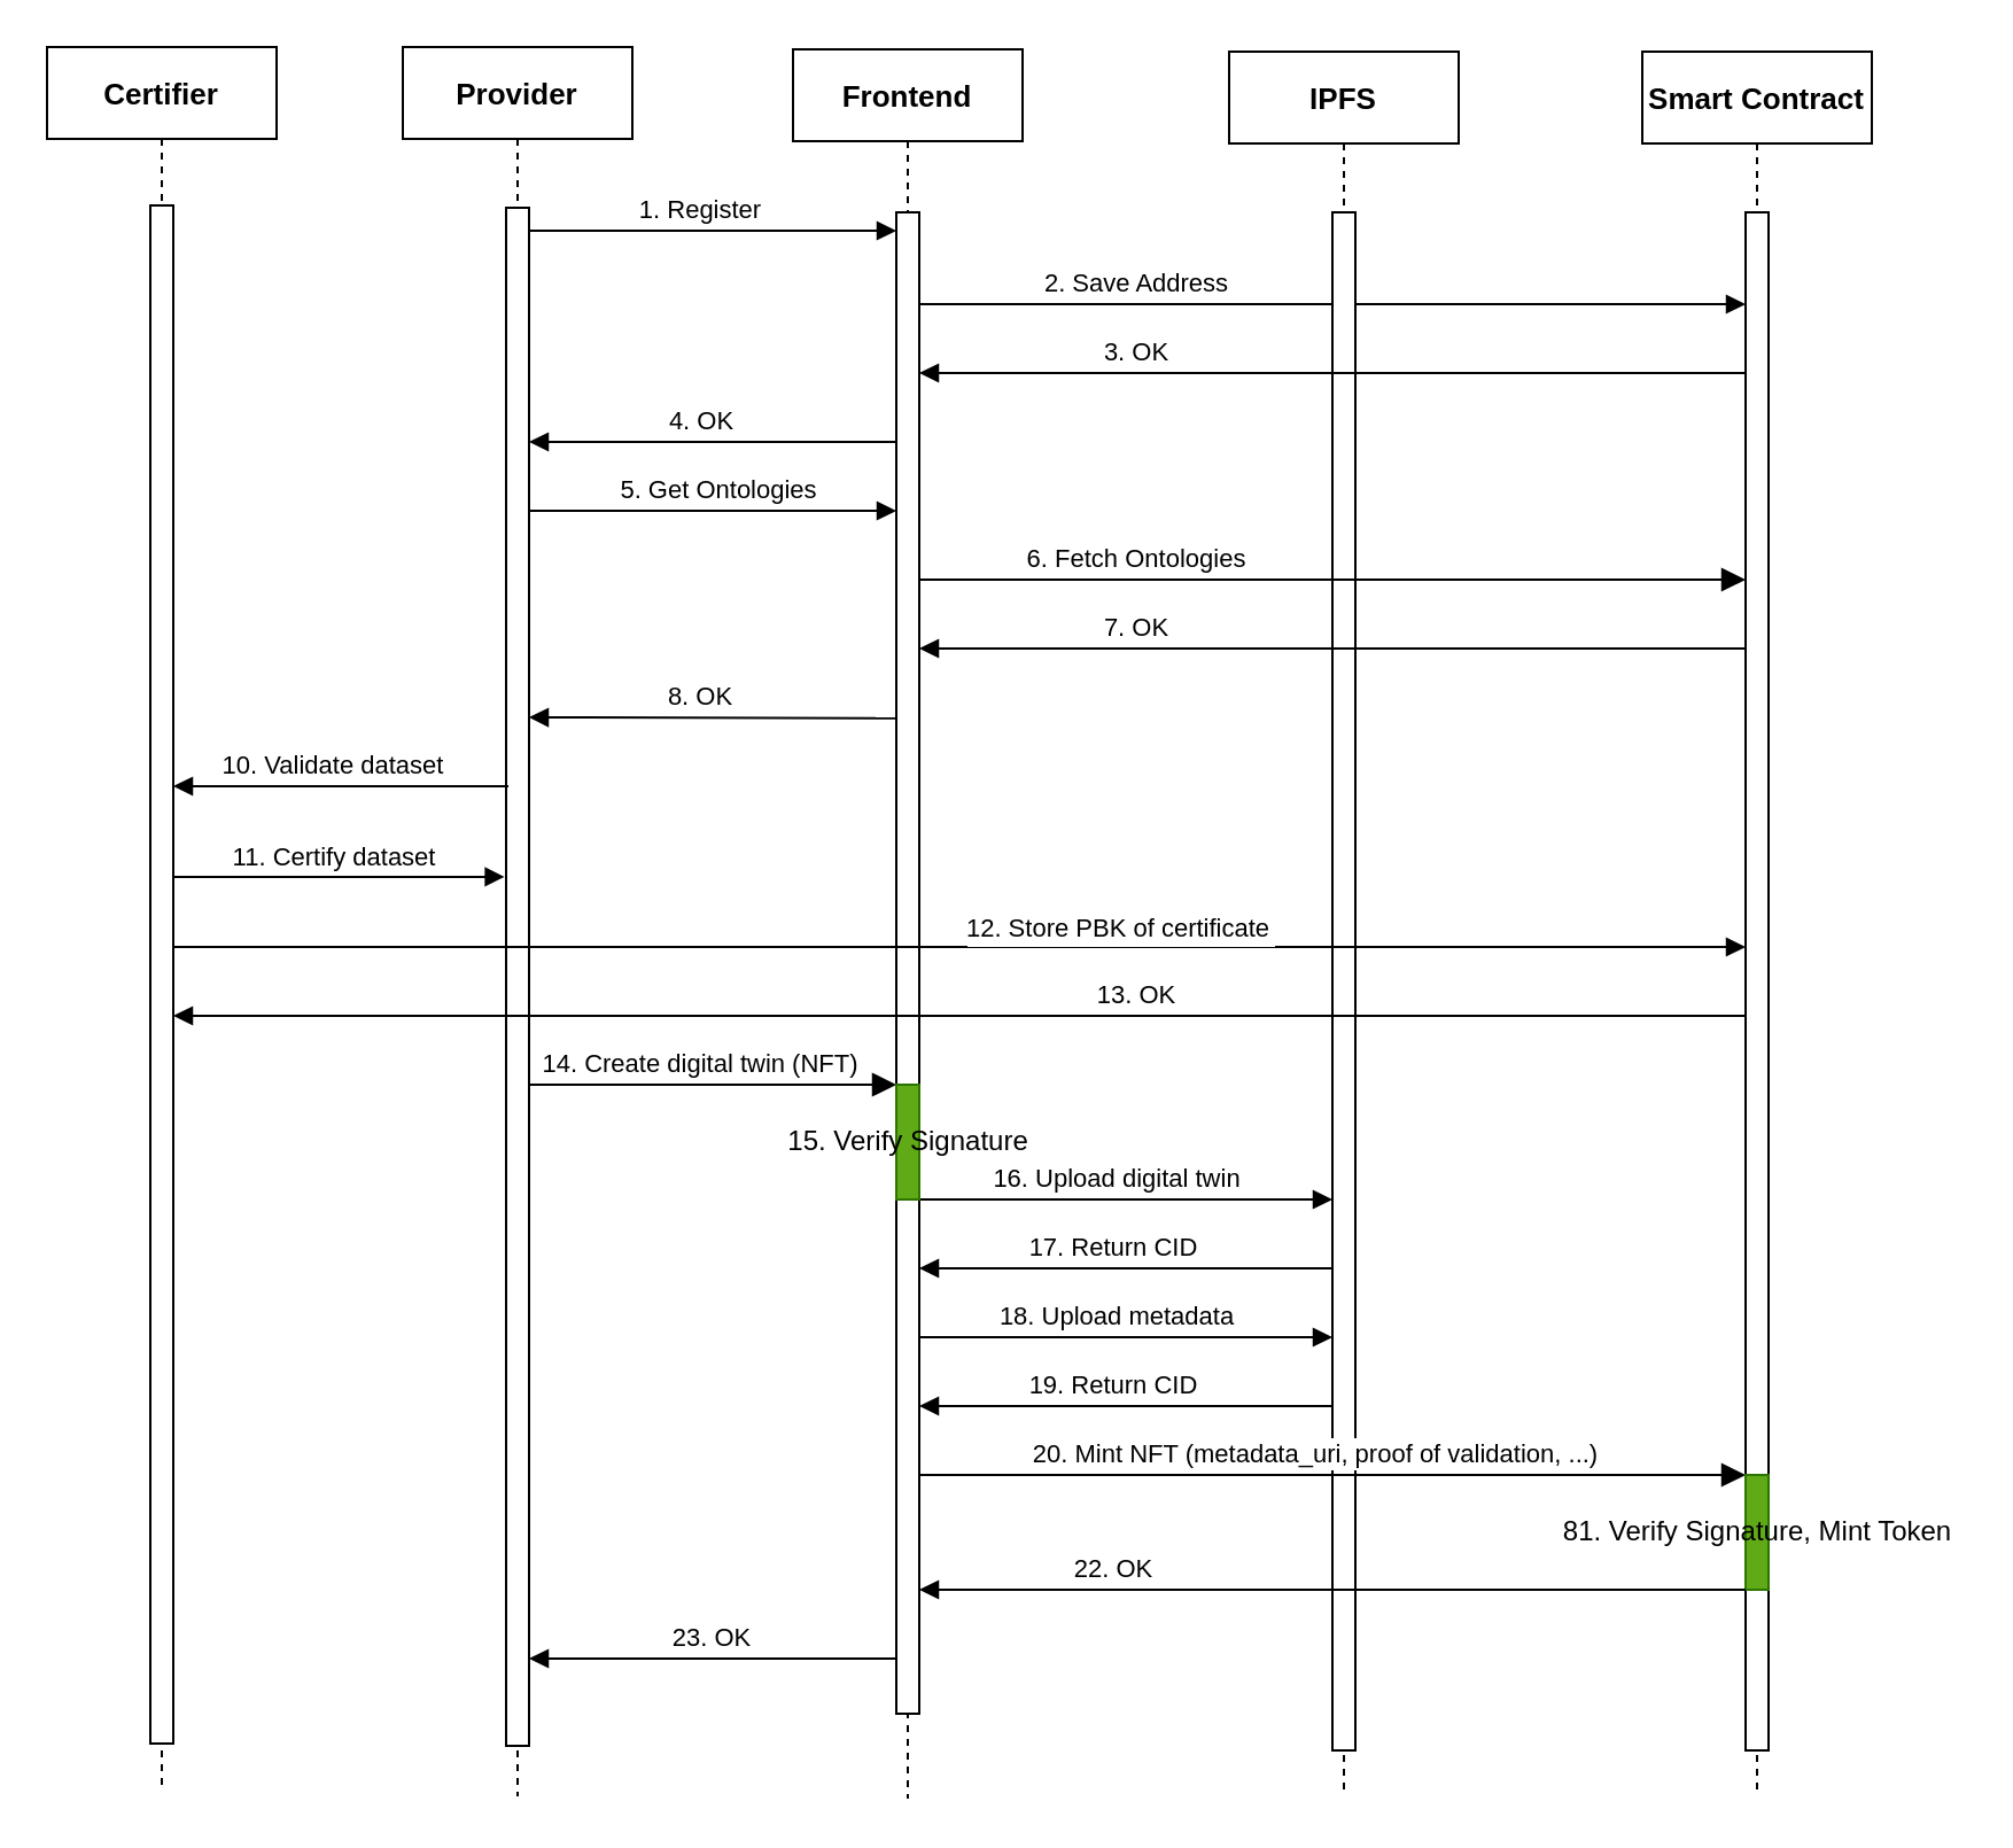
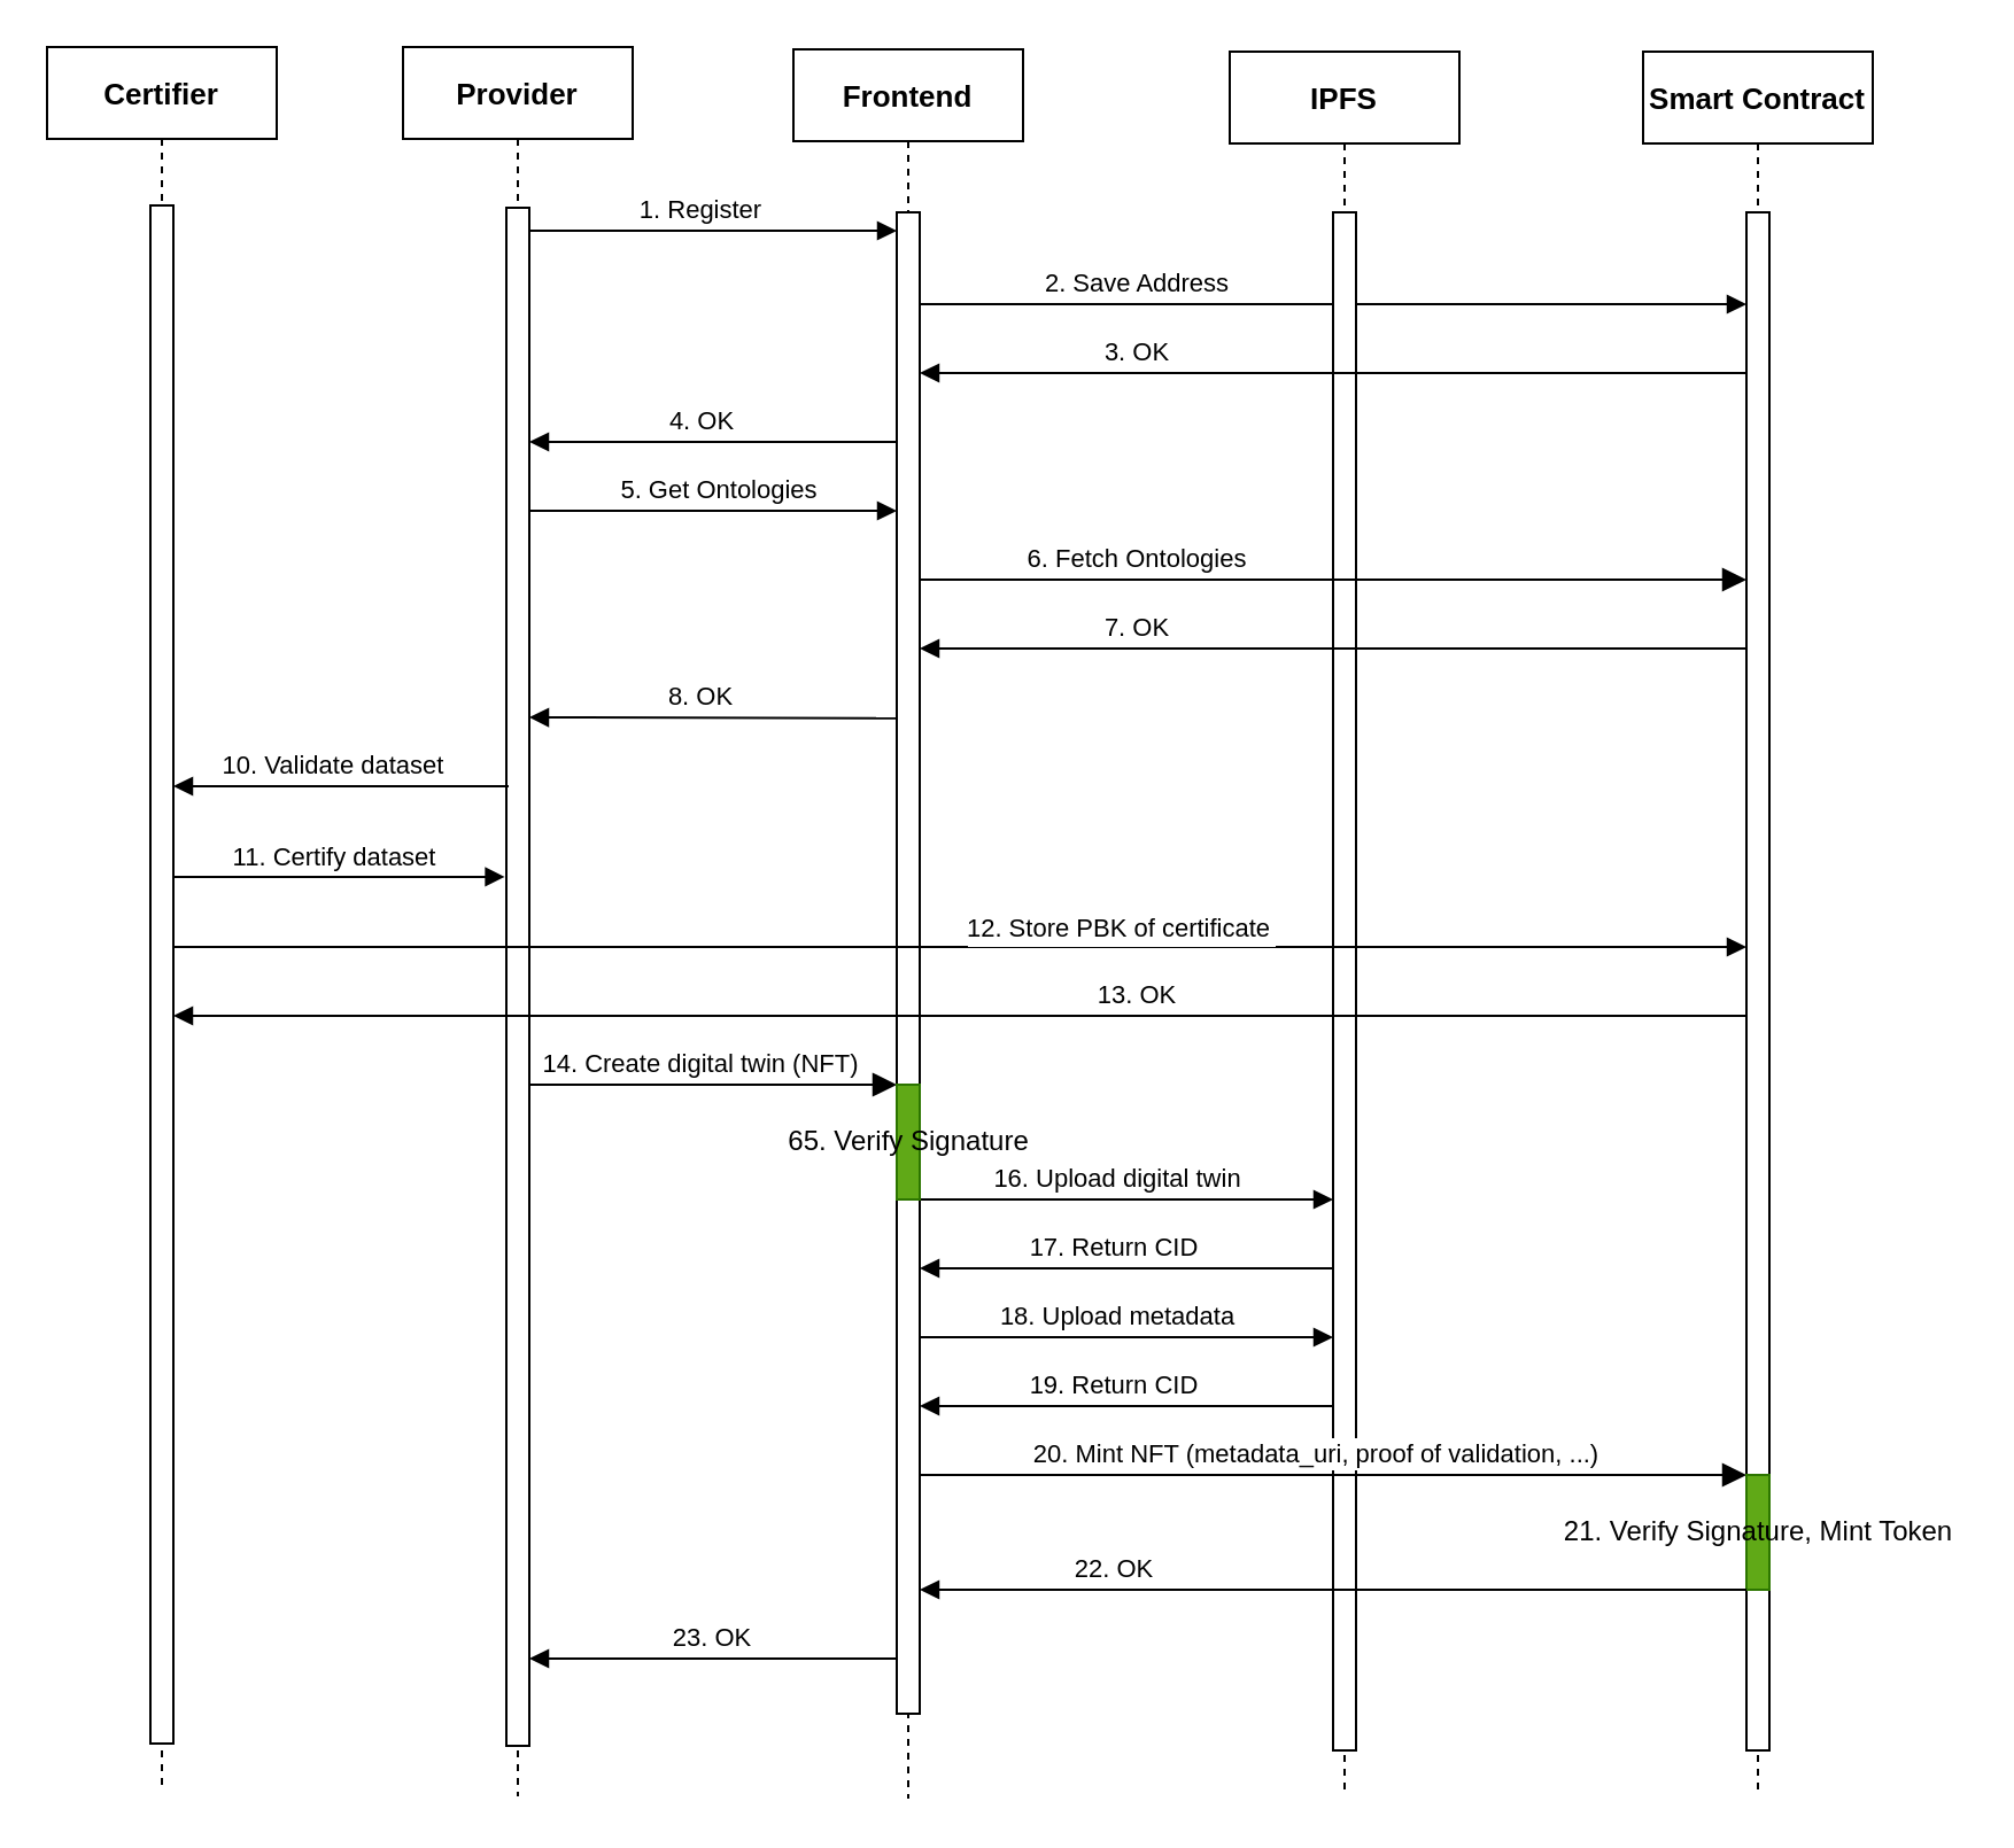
  <mxCell id="0" />
  <mxCell id="1" parent="0" />
  <mxCell id="2" value="Provider" style="shape=umlLifeline;perimeter=lifelinePerimeter;container=1;collapsible=0;recursiveResize=0;rounded=0;shadow=0;strokeWidth=1;fontStyle=1;fontSize=13;" parent="1" vertex="1"><mxGeometry x="175" y="20" width="100" height="762" as="geometry" /></mxCell>
  <mxCell id="3" value="" style="points=[];perimeter=orthogonalPerimeter;rounded=0;shadow=0;strokeWidth=1;" parent="2" vertex="1"><mxGeometry x="45" y="70" width="10" height="670" as="geometry" /></mxCell>
  <mxCell id="4" value="Frontend" style="shape=umlLifeline;perimeter=lifelinePerimeter;container=1;collapsible=0;recursiveResize=0;rounded=0;shadow=0;strokeWidth=1;fontStyle=1;fontSize=13;" parent="1" vertex="1"><mxGeometry x="345" y="21" width="100" height="762" as="geometry" /></mxCell>
  <mxCell id="5" value="" style="points=[];perimeter=orthogonalPerimeter;rounded=0;shadow=0;strokeWidth=1;" parent="4" vertex="1"><mxGeometry x="45" y="71" width="10" height="654" as="geometry" /></mxCell>
  <mxCell id="6" value="1. Register" style="verticalAlign=bottom;endArrow=block;entryX=0;entryY=0;shadow=0;strokeWidth=1;" parent="1" edge="1"><mxGeometry x="-0.062" relative="1" as="geometry"><mxPoint x="230" y="100" as="sourcePoint" /><mxPoint x="390" y="100" as="targetPoint" /><mxPoint as="offset" /></mxGeometry></mxCell>
  <mxCell id="7" value="2. Save Address" style="verticalAlign=bottom;endArrow=block;shadow=0;strokeWidth=1;" parent="1" source="5" target="11" edge="1"><mxGeometry x="-0.472" relative="1" as="geometry"><mxPoint x="230" y="142" as="sourcePoint" /><mxPoint x="685" y="132" as="targetPoint" /><Array as="points"><mxPoint x="605" y="132" /></Array><mxPoint as="offset" /></mxGeometry></mxCell>
  <mxCell id="8" value="IPFS" style="shape=umlLifeline;perimeter=lifelinePerimeter;container=1;collapsible=0;recursiveResize=0;rounded=0;shadow=0;strokeWidth=1;fontStyle=1;fontSize=13;" parent="1" vertex="1"><mxGeometry x="535" y="22" width="100" height="760" as="geometry" /></mxCell>
  <mxCell id="9" value="" style="points=[];perimeter=orthogonalPerimeter;rounded=0;shadow=0;strokeWidth=1;" parent="8" vertex="1"><mxGeometry x="45" y="70" width="10" height="670" as="geometry" /></mxCell>
  <mxCell id="10" value="Smart Contract" style="shape=umlLifeline;perimeter=lifelinePerimeter;container=1;collapsible=0;recursiveResize=0;rounded=0;shadow=0;strokeWidth=1;fontStyle=1;fontSize=13;" parent="1" vertex="1"><mxGeometry x="715" y="22" width="100" height="760" as="geometry" /></mxCell>
  <mxCell id="11" value="" style="points=[];perimeter=orthogonalPerimeter;rounded=0;shadow=0;strokeWidth=1;" parent="10" vertex="1"><mxGeometry x="45" y="70" width="10" height="670" as="geometry" /></mxCell>
  <mxCell id="12" value="3. OK" style="verticalAlign=bottom;endArrow=none;shadow=0;strokeWidth=1;startArrow=block;startFill=1;endFill=0;" parent="1" source="5" target="11" edge="1"><mxGeometry x="-0.472" relative="1" as="geometry"><mxPoint x="345.25" y="162" as="sourcePoint" /><mxPoint x="675" y="162" as="targetPoint" /><Array as="points"><mxPoint x="415" y="162" /><mxPoint x="445" y="162" /><mxPoint x="525" y="162" /><mxPoint x="655" y="162" /><mxPoint x="695" y="162" /></Array><mxPoint as="offset" /></mxGeometry></mxCell>
  <mxCell id="13" value="" style="points=[];perimeter=orthogonalPerimeter;rounded=0;shadow=0;strokeWidth=1;fillColor=#60a917;strokeColor=#2D7600;fontColor=#ffffff;" parent="1" vertex="1"><mxGeometry x="65" y="372" width="10" height="50" as="geometry" /></mxCell>
  <mxCell id="14" value="5. Get Ontologies" style="verticalAlign=bottom;endArrow=block;shadow=0;strokeWidth=1;" parent="1" target="5" edge="1" source="3"><mxGeometry x="0.032" relative="1" as="geometry"><mxPoint x="235" y="252" as="sourcePoint" /><mxPoint x="255" y="252" as="targetPoint" /><Array as="points"><mxPoint x="285" y="222" /></Array><mxPoint as="offset" /></mxGeometry></mxCell>
  <mxCell id="15" value="6. Fetch Ontologies" style="verticalAlign=bottom;endArrow=block;endSize=8;shadow=0;strokeWidth=1;endFill=1;" parent="1" edge="1"><mxGeometry x="-0.472" relative="1" as="geometry"><mxPoint x="760" y="252" as="targetPoint" /><mxPoint x="400" y="252" as="sourcePoint" /><mxPoint as="offset" /><Array as="points"><mxPoint x="550" y="252" /></Array></mxGeometry></mxCell>
  <mxCell id="16" value="7. OK" style="verticalAlign=bottom;endArrow=none;endSize=8;shadow=0;strokeWidth=1;endFill=0;startArrow=block;startFill=1;" parent="1" edge="1"><mxGeometry x="-0.472" relative="1" as="geometry"><mxPoint x="760" y="282" as="targetPoint" /><mxPoint x="400" y="282" as="sourcePoint" /><mxPoint as="offset" /><Array as="points"><mxPoint x="550" y="282" /></Array></mxGeometry></mxCell>
  <mxCell id="17" value="8. OK" style="verticalAlign=bottom;endArrow=none;shadow=0;strokeWidth=1;startArrow=block;startFill=1;endFill=0;entryX=-0.01;entryY=0.337;entryDx=0;entryDy=0;entryPerimeter=0;" parent="1" edge="1" target="5"><mxGeometry x="-0.062" relative="1" as="geometry"><mxPoint x="230" y="312" as="sourcePoint" /><mxPoint x="375" y="312" as="targetPoint" /><mxPoint as="offset" /></mxGeometry></mxCell>
  <mxCell id="18" value="20. Mint NFT (metadata_uri, proof of validation, ...)" style="verticalAlign=bottom;endArrow=block;endSize=8;shadow=0;strokeWidth=1;endFill=1;" parent="1" edge="1"><mxGeometry x="-0.041" relative="1" as="geometry"><mxPoint x="760" y="641.998" as="targetPoint" /><mxPoint x="400" y="641.998" as="sourcePoint" /><mxPoint as="offset" /><Array as="points" /></mxGeometry></mxCell>
  <mxCell id="19" value="13. OK" style="verticalAlign=bottom;endArrow=none;endSize=8;shadow=0;strokeWidth=1;endFill=0;startArrow=block;startFill=1;entryX=0.282;entryY=0.516;entryDx=0;entryDy=0;entryPerimeter=0;" parent="1" edge="1" source="29"><mxGeometry x="0.226" relative="1" as="geometry"><mxPoint x="760" y="442" as="targetPoint" /><mxPoint x="224.68" y="443.38" as="sourcePoint" /><mxPoint as="offset" /><Array as="points" /></mxGeometry></mxCell>
  <mxCell id="20" value="14. Create digital twin (NFT)" style="verticalAlign=bottom;endArrow=block;endSize=8;shadow=0;strokeWidth=1;endFill=1;startArrow=none;startFill=0;" parent="1" target="5" edge="1" source="3"><mxGeometry x="-0.062" relative="1" as="geometry"><mxPoint x="385" y="472" as="targetPoint" /><mxPoint x="230" y="498" as="sourcePoint" /><mxPoint as="offset" /><Array as="points"><mxPoint x="325" y="472" /><mxPoint x="345" y="472" /><mxPoint x="365" y="472" /></Array></mxGeometry></mxCell>
  <mxCell id="21" value="" style="points=[];perimeter=orthogonalPerimeter;rounded=0;shadow=0;strokeWidth=1;fillColor=#60a917;strokeColor=#2D7600;fontColor=#ffffff;" parent="1" vertex="1"><mxGeometry x="760" y="642" width="10" height="50" as="geometry" /></mxCell>
- <mxCell id="22" value="81. Verify Signature, Mint Token" style="text;html=1;align=center;verticalAlign=middle;resizable=0;points=[];autosize=1;strokeColor=none;" parent="1" vertex="1"><mxGeometry x="675" y="657" width="180" height="20" as="geometry" /></mxCell>
+ <mxCell id="22" value="21. Verify Signature, Mint Token" style="text;html=1;align=center;verticalAlign=middle;resizable=0;points=[];autosize=1;strokeColor=none;" parent="1" vertex="1"><mxGeometry x="675" y="657" width="180" height="20" as="geometry" /></mxCell>
  <mxCell id="23" value="23. OK" style="verticalAlign=bottom;endArrow=none;shadow=0;strokeWidth=1;startArrow=block;startFill=1;endFill=0;" parent="1" edge="1"><mxGeometry relative="1" as="geometry"><mxPoint x="230" y="722" as="sourcePoint" /><mxPoint x="390" y="722" as="targetPoint" /></mxGeometry></mxCell>
  <mxCell id="24" value="12. Store PBK of certificate" style="verticalAlign=bottom;endArrow=block;shadow=0;strokeWidth=1;exitX=1.076;exitY=0.478;exitDx=0;exitDy=0;exitPerimeter=0;" parent="1" edge="1" target="11"><mxGeometry x="0.202" y="-1" relative="1" as="geometry"><mxPoint x="75" y="412" as="sourcePoint" /><mxPoint x="725" y="414" as="targetPoint" /><mxPoint as="offset" /></mxGeometry></mxCell>
  <mxCell id="25" value="17. Return CID" style="verticalAlign=bottom;endArrow=none;endSize=8;shadow=0;strokeWidth=1;endFill=0;startArrow=block;startFill=1;" parent="1" edge="1"><mxGeometry x="-0.056" relative="1" as="geometry"><mxPoint x="580" y="552" as="targetPoint" /><mxPoint x="400" y="552" as="sourcePoint" /><mxPoint as="offset" /><Array as="points"><mxPoint x="445" y="552" /></Array></mxGeometry></mxCell>
  <mxCell id="26" value="22. OK" style="verticalAlign=bottom;endArrow=none;endSize=8;shadow=0;strokeWidth=1;endFill=0;startArrow=block;startFill=1;" parent="1" edge="1"><mxGeometry x="-0.528" relative="1" as="geometry"><mxPoint x="760" y="692" as="targetPoint" /><mxPoint x="400" y="692" as="sourcePoint" /><mxPoint as="offset" /><Array as="points"><mxPoint x="545" y="692" /></Array></mxGeometry></mxCell>
  <mxCell id="27" value="" style="group" parent="1" vertex="1" connectable="0"><mxGeometry x="20" y="20" width="130" height="760" as="geometry" /></mxCell>
  <mxCell id="28" value="Certifier" style="shape=umlLifeline;perimeter=lifelinePerimeter;container=1;collapsible=0;recursiveResize=0;rounded=0;shadow=0;strokeWidth=1;fontStyle=1;fontSize=13;" parent="27" vertex="1"><mxGeometry width="100" height="760" as="geometry" /></mxCell>
  <mxCell id="29" value="" style="points=[];perimeter=orthogonalPerimeter;rounded=0;shadow=0;strokeWidth=1;" parent="27" vertex="1"><mxGeometry x="45" y="69" width="10" height="670" as="geometry" /></mxCell>
  <mxCell id="30" value="10. Validate dataset" style="verticalAlign=bottom;endArrow=block;shadow=0;strokeWidth=1;entryX=0.519;entryY=0.414;entryDx=0;entryDy=0;entryPerimeter=0;" parent="27" edge="1"><mxGeometry x="0.041" relative="1" as="geometry"><mxPoint x="201" y="322" as="sourcePoint" /><mxPoint x="55.0" y="322" as="targetPoint" /><mxPoint as="offset" /></mxGeometry></mxCell>
  <mxCell id="31" value="" style="endArrow=block;html=1;endFill=1;" parent="1" edge="1"><mxGeometry width="50" height="50" relative="1" as="geometry"><mxPoint x="400" y="522" as="sourcePoint" /><mxPoint x="580" y="522" as="targetPoint" /><Array as="points"><mxPoint x="415" y="522" /><mxPoint x="425" y="522" /></Array></mxGeometry></mxCell>
  <mxCell id="32" value="16. Upload digital twin" style="edgeLabel;html=1;align=center;verticalAlign=middle;resizable=0;points=[];" parent="31" vertex="1" connectable="0"><mxGeometry x="0.128" relative="1" as="geometry"><mxPoint x="-17" y="-10" as="offset" /></mxGeometry></mxCell>
  <mxCell id="33" value="" style="endArrow=block;html=1;entryX=-0.071;entryY=0.435;entryDx=0;entryDy=0;entryPerimeter=0;endFill=1;" parent="1" target="3" edge="1" source="29"><mxGeometry width="50" height="50" relative="1" as="geometry"><mxPoint x="76.94" y="380.09" as="sourcePoint" /><mxPoint x="220.47" y="378.11" as="targetPoint" /></mxGeometry></mxCell>
  <mxCell id="34" value="&lt;span style=&quot;font-size: 11px;&quot;&gt;11. Certify&amp;nbsp;dataset&lt;/span&gt;" style="edgeLabel;html=1;align=center;verticalAlign=middle;resizable=0;points=[];fontSize=11;" parent="33" vertex="1" connectable="0"><mxGeometry x="0.17" y="-3" relative="1" as="geometry"><mxPoint x="-15" y="-12" as="offset" /></mxGeometry></mxCell>
  <mxCell id="35" value="" style="endArrow=block;html=1;endFill=1;" parent="1" edge="1"><mxGeometry width="50" height="50" relative="1" as="geometry"><mxPoint x="389.5" y="192" as="sourcePoint" /><mxPoint x="230" y="192" as="targetPoint" /><Array as="points"><mxPoint x="370" y="192" /><mxPoint x="300" y="192" /></Array></mxGeometry></mxCell>
  <mxCell id="36" value="4. OK" style="edgeLabel;html=1;align=center;verticalAlign=middle;resizable=0;points=[];" parent="35" vertex="1" connectable="0"><mxGeometry x="-0.101" relative="1" as="geometry"><mxPoint x="-13" y="-10" as="offset" /></mxGeometry></mxCell>
  <mxCell id="37" value="" style="endArrow=block;html=1;endFill=1;" edge="1" parent="1"><mxGeometry width="50" height="50" relative="1" as="geometry"><mxPoint x="400" y="582" as="sourcePoint" /><mxPoint x="580" y="582" as="targetPoint" /><Array as="points"><mxPoint x="420" y="582" /><mxPoint x="430" y="582" /></Array></mxGeometry></mxCell>
  <mxCell id="38" value="18. Upload metadata" style="edgeLabel;html=1;align=center;verticalAlign=middle;resizable=0;points=[];" vertex="1" connectable="0" parent="37"><mxGeometry x="0.128" relative="1" as="geometry"><mxPoint x="-17" y="-10" as="offset" /></mxGeometry></mxCell>
  <mxCell id="39" value="19. Return CID" style="verticalAlign=bottom;endArrow=none;endSize=8;shadow=0;strokeWidth=1;endFill=0;startArrow=block;startFill=1;" edge="1" parent="1"><mxGeometry x="-0.056" relative="1" as="geometry"><mxPoint x="580" y="612" as="targetPoint" /><mxPoint x="400" y="612" as="sourcePoint" /><mxPoint as="offset" /><Array as="points"><mxPoint x="450" y="612" /></Array></mxGeometry></mxCell>
  <mxCell id="40" value="" style="points=[];perimeter=orthogonalPerimeter;rounded=0;shadow=0;strokeWidth=1;fillColor=#60a917;strokeColor=#2D7600;fontColor=#ffffff;" vertex="1" parent="1"><mxGeometry x="390" y="472" width="10" height="50" as="geometry" /></mxCell>
- <mxCell id="41" value="15. Verify Signature" style="text;html=1;align=center;verticalAlign=middle;resizable=0;points=[];autosize=1;strokeColor=none;" vertex="1" parent="1"><mxGeometry x="335" y="487" width="120" height="20" as="geometry" /></mxCell>
+ <mxCell id="41" value="65. Verify Signature" style="text;html=1;align=center;verticalAlign=middle;resizable=0;points=[];autosize=1;strokeColor=none;" vertex="1" parent="1"><mxGeometry x="335" y="487" width="120" height="20" as="geometry" /></mxCell>
